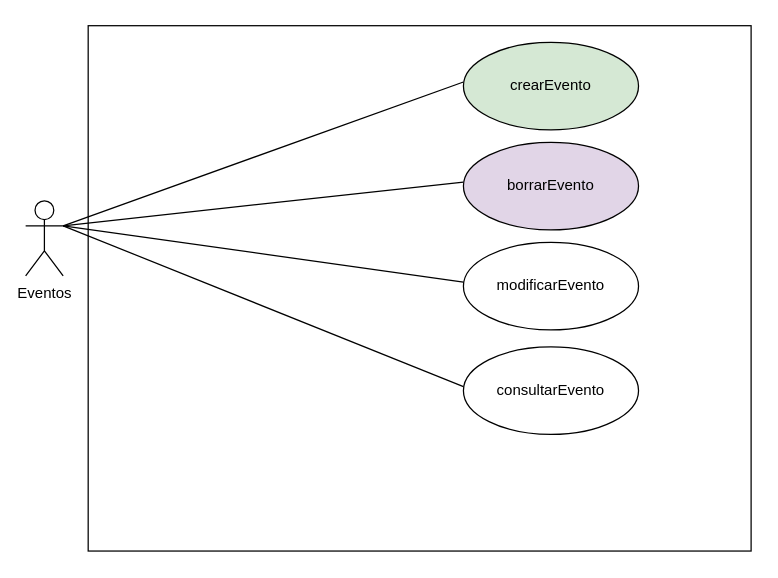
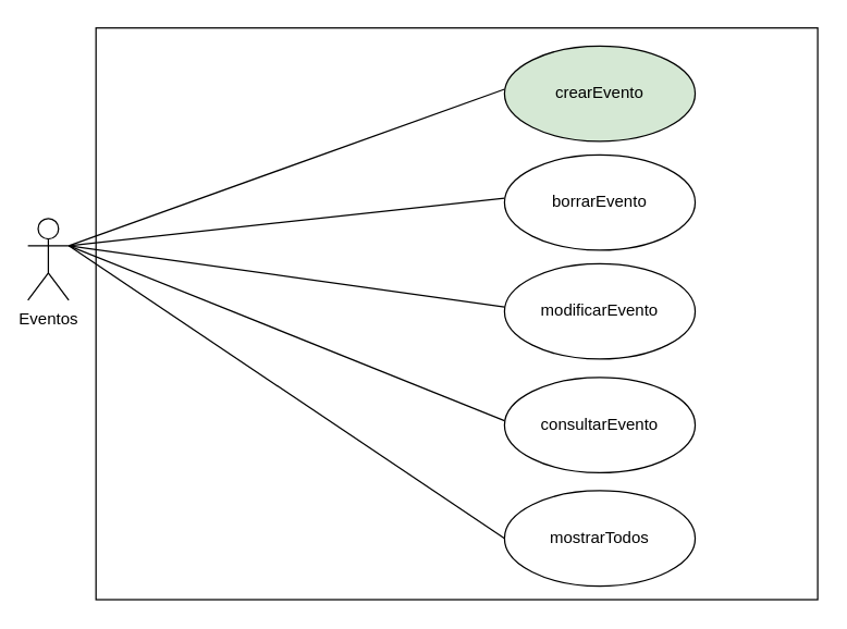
  <mxCell id="0" />
  <mxCell id="1" parent="0" />
  <mxCell id="2" value="" style="whiteSpace=wrap;html=1;fillColor=none;" vertex="1" parent="1"><mxGeometry x="70" y="20" width="530" height="420" as="geometry" /></mxCell>
  <mxCell id="3" value="Eventos" style="shape=umlActor;verticalLabelPosition=bottom;verticalAlign=top;html=1;outlineConnect=0;" vertex="1" parent="1"><mxGeometry x="20" y="160" width="30" height="60" as="geometry" /></mxCell>
+ <mxCell id="4" value="mostrarTodos" style="ellipse;whiteSpace=wrap;html=1;" vertex="1" parent="1"><mxGeometry x="370" y="360" width="140" height="70" as="geometry" /></mxCell>
  <mxCell id="5" value="" style="endArrow=none;html=1;rounded=0;exitX=1;exitY=0.333;exitDx=0;exitDy=0;exitPerimeter=0;entryX=0;entryY=0.5;entryDx=0;entryDy=0;" edge="1" parent="1" source="3"><mxGeometry width="50" height="50" relative="1" as="geometry"><mxPoint x="420" y="210" as="sourcePoint" /><mxPoint x="370" y="65" as="targetPoint" /></mxGeometry></mxCell>
  <mxCell id="6" value="" style="endArrow=none;html=1;rounded=0;exitX=1;exitY=0.333;exitDx=0;exitDy=0;exitPerimeter=0;entryX=0;entryY=0.5;entryDx=0;entryDy=0;" edge="1" parent="1" source="3"><mxGeometry width="50" height="50" relative="1" as="geometry"><mxPoint x="60" y="190" as="sourcePoint" /><mxPoint x="370" y="145" as="targetPoint" /></mxGeometry></mxCell>
  <mxCell id="7" value="" style="endArrow=none;html=1;rounded=0;exitX=1;exitY=0.333;exitDx=0;exitDy=0;exitPerimeter=0;entryX=0;entryY=0.5;entryDx=0;entryDy=0;" edge="1" parent="1" source="3"><mxGeometry width="50" height="50" relative="1" as="geometry"><mxPoint x="60" y="190" as="sourcePoint" /><mxPoint x="370" y="225" as="targetPoint" /></mxGeometry></mxCell>
  <mxCell id="8" value="" style="endArrow=none;html=1;rounded=0;exitX=1;exitY=0.333;exitDx=0;exitDy=0;exitPerimeter=0;entryX=0;entryY=0.5;entryDx=0;entryDy=0;" edge="1" parent="1" source="3"><mxGeometry width="50" height="50" relative="1" as="geometry"><mxPoint x="60" y="190" as="sourcePoint" /><mxPoint x="370" y="308.5" as="targetPoint" /></mxGeometry></mxCell>
+ <mxCell id="9" value="" style="endArrow=none;html=1;rounded=0;exitX=1;exitY=0.333;exitDx=0;exitDy=0;exitPerimeter=0;entryX=0;entryY=0.5;entryDx=0;entryDy=0;" edge="1" parent="1" source="3" target="4"><mxGeometry width="50" height="50" relative="1" as="geometry"><mxPoint x="60" y="190" as="sourcePoint" /><mxPoint x="380" y="319" as="targetPoint" /></mxGeometry></mxCell>
  <mxCell id="10" value="crearEvento" style="ellipse;whiteSpace=wrap;html=1;fillColor=#d5e8d4;" vertex="1" parent="1"><mxGeometry x="370" y="33.25" width="140" height="70" as="geometry" /></mxCell>
- <mxCell id="11" value="borrarEvento" style="ellipse;whiteSpace=wrap;html=1;fillColor=#e1d5e7;" vertex="1" parent="1"><mxGeometry x="370" y="113.25" width="140" height="70" as="geometry" /></mxCell>
+ <mxCell id="11" value="borrarEvento" style="ellipse;whiteSpace=wrap;html=1;" vertex="1" parent="1"><mxGeometry x="370" y="113.25" width="140" height="70" as="geometry" /></mxCell>
  <mxCell id="12" value="modificarEvento" style="ellipse;whiteSpace=wrap;html=1;" vertex="1" parent="1"><mxGeometry x="370" y="193.25" width="140" height="70" as="geometry" /></mxCell>
  <mxCell id="13" value="consultarEvento" style="ellipse;whiteSpace=wrap;html=1;" vertex="1" parent="1"><mxGeometry x="370" y="276.75" width="140" height="70" as="geometry" /></mxCell>
